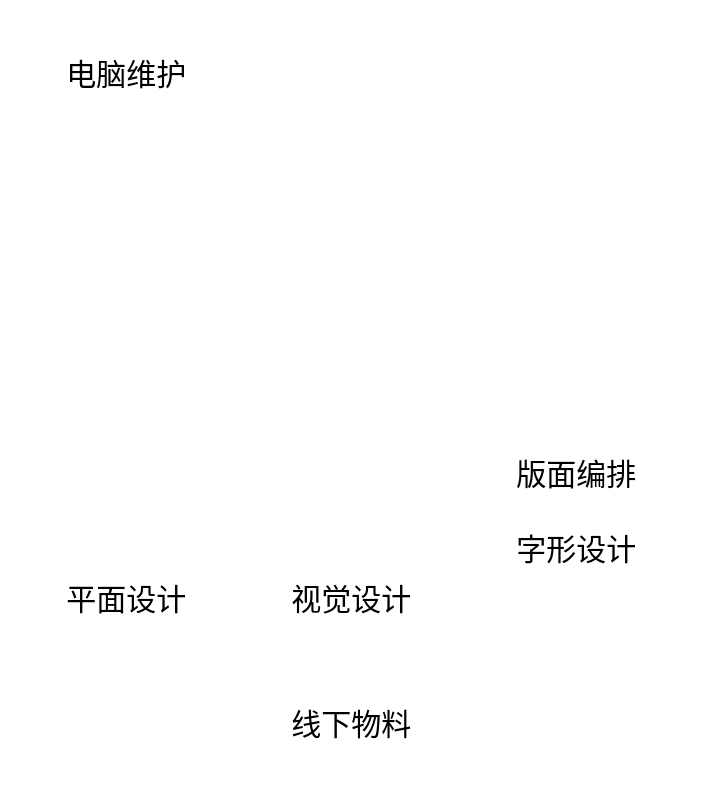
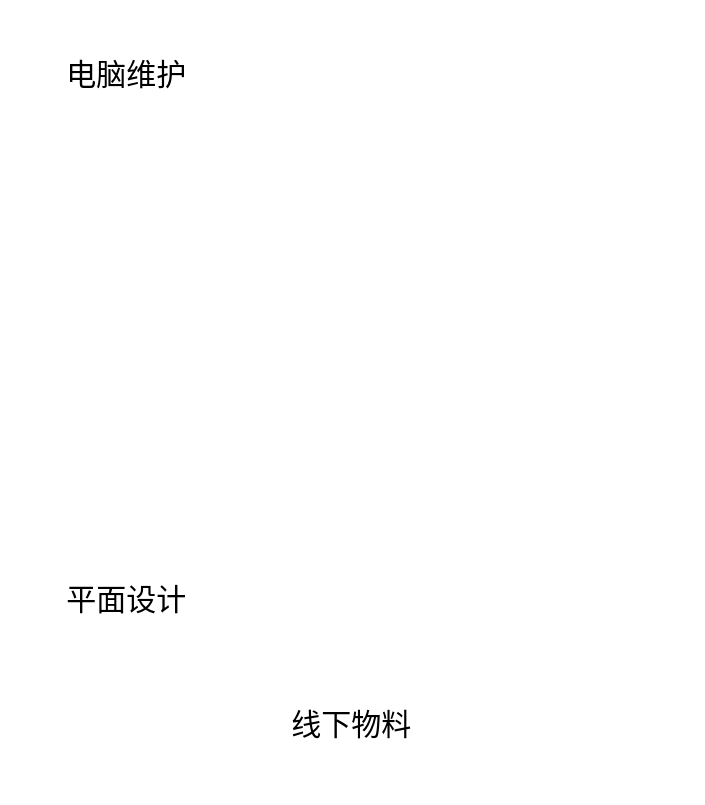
  <mxCell id="0" />
  <mxCell id="1" parent="0" />
  <mxCell id="2" value="电脑维护" style="text;html=1;resizable=0;autosize=1;align=center;verticalAlign=middle;points=[];fillColor=none;strokeColor=none;rounded=0;" vertex="1" parent="1"><mxGeometry x="20" y="20" width="60" height="20" as="geometry" /></mxCell>
  <mxCell id="3" value="平面设计" style="text;html=1;resizable=0;autosize=1;align=center;verticalAlign=middle;points=[];fillColor=none;strokeColor=none;rounded=0;" vertex="1" parent="1"><mxGeometry x="20" y="230" width="60" height="20" as="geometry" /></mxCell>
  <mxCell id="4" value="线下物料" style="text;html=1;resizable=0;autosize=1;align=center;verticalAlign=middle;points=[];fillColor=none;strokeColor=none;rounded=0;" vertex="1" parent="1"><mxGeometry x="110" y="280" width="60" height="20" as="geometry" /></mxCell>
- <mxCell id="5" value="视觉设计" style="text;html=1;resizable=0;autosize=1;align=center;verticalAlign=middle;points=[];fillColor=none;strokeColor=none;rounded=0;" vertex="1" parent="1"><mxGeometry x="110" y="230" width="60" height="20" as="geometry" /></mxCell>
- <mxCell id="6" value="字形设计" style="text;html=1;resizable=0;autosize=1;align=center;verticalAlign=middle;points=[];fillColor=none;strokeColor=none;rounded=0;" vertex="1" parent="1"><mxGeometry x="200" y="210" width="60" height="20" as="geometry" /></mxCell>
- <mxCell id="7" value="版面编排" style="text;html=1;resizable=0;autosize=1;align=center;verticalAlign=middle;points=[];fillColor=none;strokeColor=none;rounded=0;" vertex="1" parent="1"><mxGeometry x="200" y="180" width="60" height="20" as="geometry" /></mxCell>
